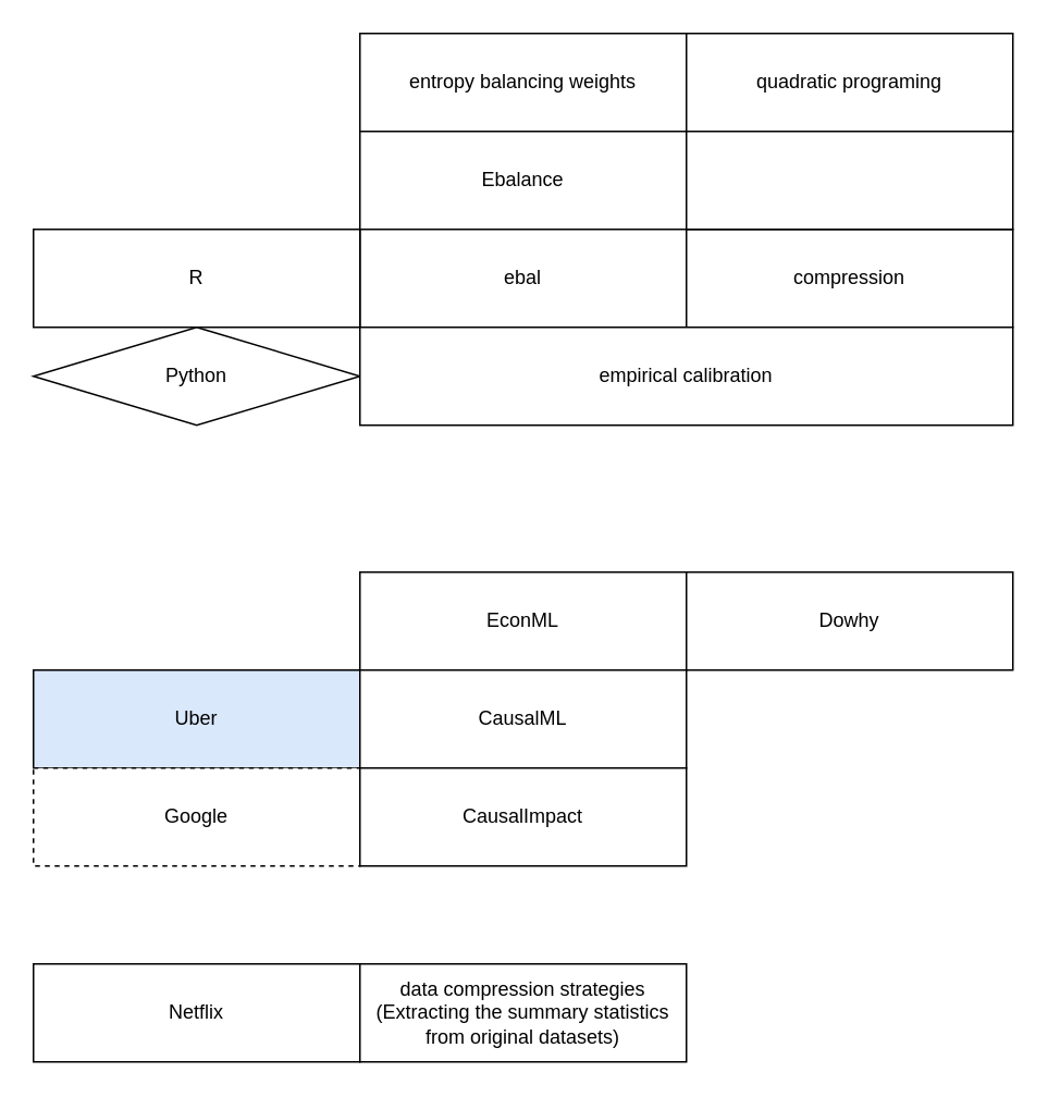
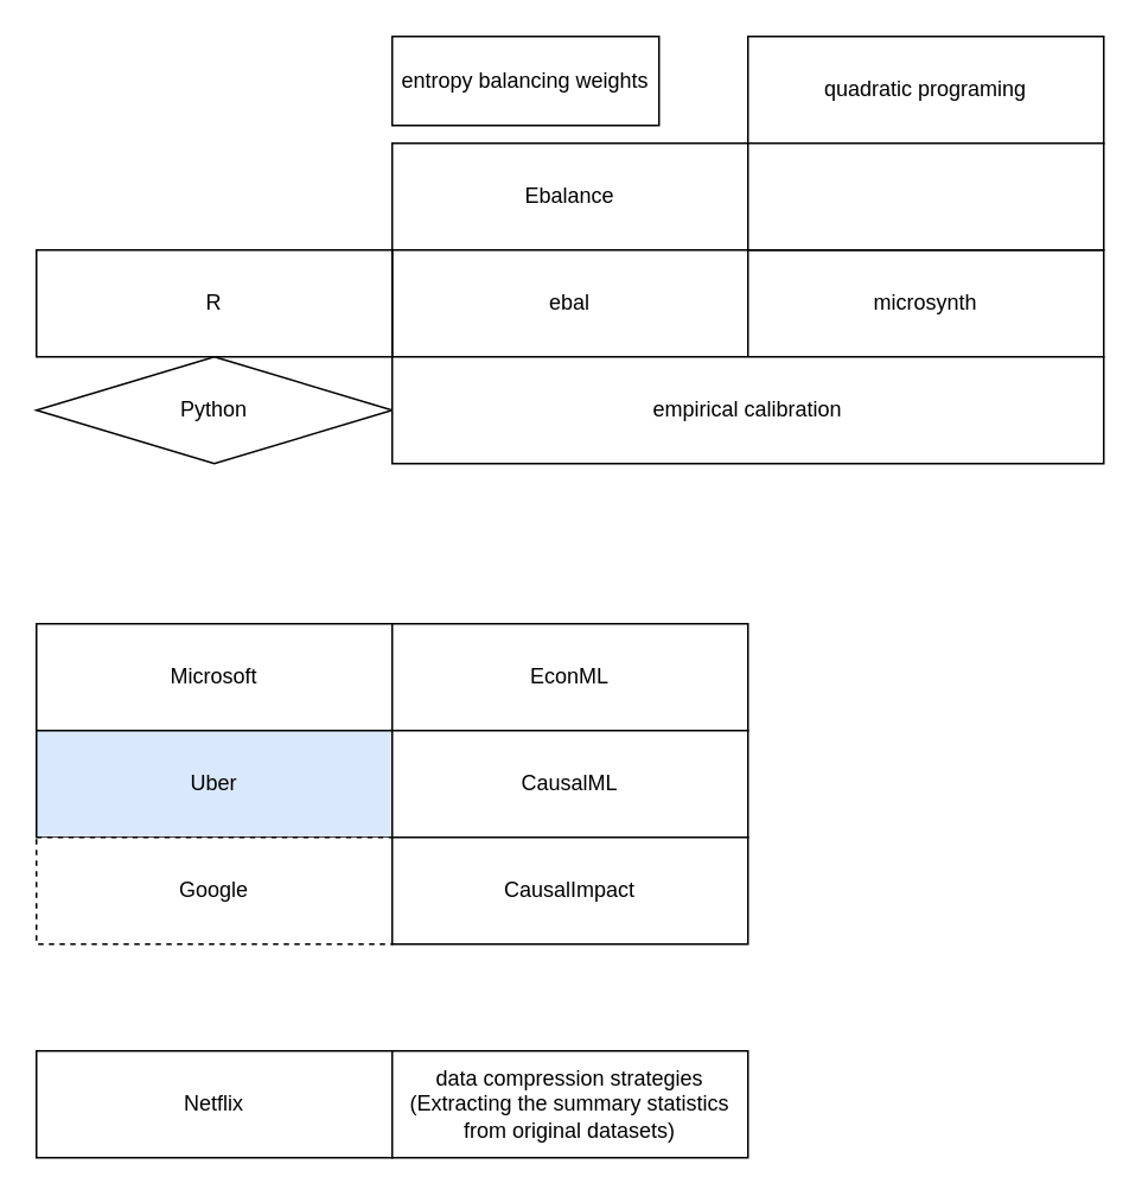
  <mxCell id="0" />
  <mxCell id="1" parent="0" />
- <mxCell id="2" value="entropy balancing weights" style="rounded=0;whiteSpace=wrap;html=1;" vertex="1" parent="1"><mxGeometry x="220" y="20" width="200" height="60" as="geometry" /></mxCell>
+ <mxCell id="2" value="entropy balancing weights" style="rounded=0;whiteSpace=wrap;html=1;" vertex="1" parent="1"><mxGeometry x="220" y="20" width="150" height="50" as="geometry" /></mxCell>
  <mxCell id="3" value="Ebalance" style="rounded=0;whiteSpace=wrap;html=1;" vertex="1" parent="1"><mxGeometry x="220" y="80" width="200" height="60" as="geometry" /></mxCell>
  <mxCell id="4" value="ebal" style="rounded=0;whiteSpace=wrap;html=1;" vertex="1" parent="1"><mxGeometry x="220" y="140" width="200" height="60" as="geometry" /></mxCell>
  <mxCell id="5" value="quadratic programing" style="rounded=0;whiteSpace=wrap;html=1;" vertex="1" parent="1"><mxGeometry x="420" y="20" width="200" height="60" as="geometry" /></mxCell>
- <mxCell id="6" value="compression" style="rounded=0;whiteSpace=wrap;html=1;" vertex="1" parent="1"><mxGeometry x="420" y="140" width="200" height="60" as="geometry" /></mxCell>
+ <mxCell id="6" value="microsynth" style="rounded=0;whiteSpace=wrap;html=1;" vertex="1" parent="1"><mxGeometry x="420" y="140" width="200" height="60" as="geometry" /></mxCell>
  <mxCell id="7" value="R" style="rounded=0;whiteSpace=wrap;html=1;" vertex="1" parent="1"><mxGeometry x="20" y="140" width="200" height="60" as="geometry" /></mxCell>
  <mxCell id="8" value="Python" style="rhombus;whiteSpace=wrap;html=1;" vertex="1" parent="1"><mxGeometry x="20" y="200" width="200" height="60" as="geometry" /></mxCell>
  <mxCell id="9" value="empirical calibration" style="rounded=0;whiteSpace=wrap;html=1;" vertex="1" parent="1"><mxGeometry x="220" y="200" width="400" height="60" as="geometry" /></mxCell>
+ <mxCell id="10" value="Microsoft" style="rounded=0;whiteSpace=wrap;html=1;" vertex="1" parent="1"><mxGeometry x="20" y="350" width="200" height="60" as="geometry" /></mxCell>
  <mxCell id="11" value="Uber" style="rounded=0;whiteSpace=wrap;html=1;fillColor=#dae8fc;" vertex="1" parent="1"><mxGeometry x="20" y="410" width="200" height="60" as="geometry" /></mxCell>
  <mxCell id="12" value="Google" style="rounded=0;whiteSpace=wrap;html=1;dashed=1;" vertex="1" parent="1"><mxGeometry x="20" y="470" width="200" height="60" as="geometry" /></mxCell>
  <mxCell id="13" value="" style="rounded=0;whiteSpace=wrap;html=1;" vertex="1" parent="1"><mxGeometry x="420" y="80" width="200" height="60" as="geometry" /></mxCell>
  <mxCell id="14" value="EconML" style="rounded=0;whiteSpace=wrap;html=1;" vertex="1" parent="1"><mxGeometry x="220" y="350" width="200" height="60" as="geometry" /></mxCell>
- <mxCell id="15" value="Dowhy" style="rounded=0;whiteSpace=wrap;html=1;" vertex="1" parent="1"><mxGeometry x="420" y="350" width="200" height="60" as="geometry" /></mxCell>
  <mxCell id="16" value="CausalML" style="rounded=0;whiteSpace=wrap;html=1;" vertex="1" parent="1"><mxGeometry x="220" y="410" width="200" height="60" as="geometry" /></mxCell>
  <mxCell id="17" value="CausalImpact" style="rounded=0;whiteSpace=wrap;html=1;" vertex="1" parent="1"><mxGeometry x="220" y="470" width="200" height="60" as="geometry" /></mxCell>
  <mxCell id="18" value="Netflix" style="rounded=0;whiteSpace=wrap;html=1;" vertex="1" parent="1"><mxGeometry x="20" y="590" width="200" height="60" as="geometry" /></mxCell>
  <mxCell id="19" value="data compression strategies&lt;br&gt;(Extracting the summary statistics from original datasets)" style="rounded=0;whiteSpace=wrap;html=1;" vertex="1" parent="1"><mxGeometry x="220" y="590" width="200" height="60" as="geometry" /></mxCell>
